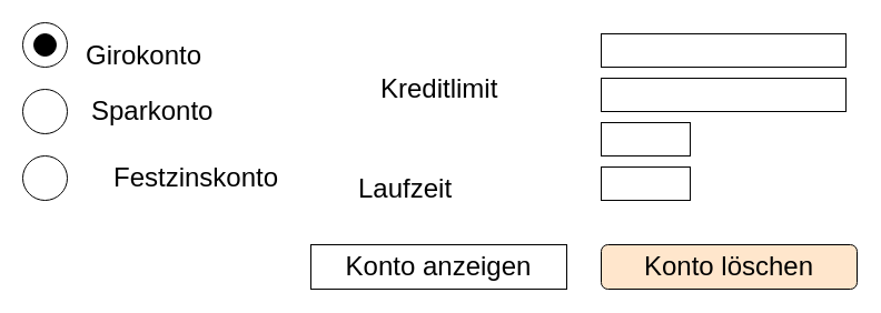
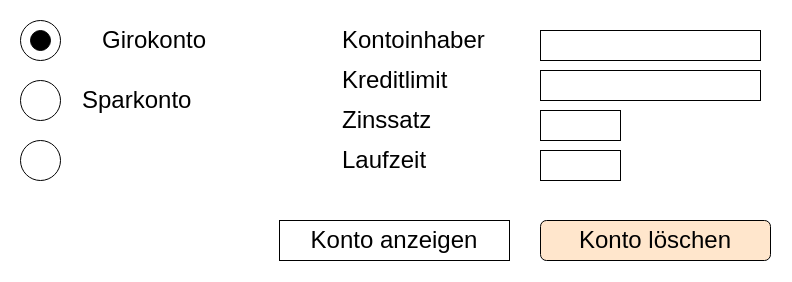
  <mxCell id="0" />
  <mxCell id="1" parent="0" />
  <mxCell id="2" value="" style="ellipse;whiteSpace=wrap;html=1;aspect=fixed;fontSize=24;" parent="1" vertex="1"><mxGeometry x="20" y="20" width="40" height="40" as="geometry" /></mxCell>
  <mxCell id="3" value="" style="ellipse;whiteSpace=wrap;html=1;aspect=fixed;fontSize=24;" parent="1" vertex="1"><mxGeometry x="20" y="80" width="40" height="40" as="geometry" /></mxCell>
  <mxCell id="4" value="" style="ellipse;whiteSpace=wrap;html=1;aspect=fixed;fontSize=24;" parent="1" vertex="1"><mxGeometry x="20" y="140" width="40" height="40" as="geometry" /></mxCell>
  <mxCell id="5" value="Sparkonto" style="text;html=1;strokeColor=none;fillColor=none;align=left;verticalAlign=middle;whiteSpace=wrap;rounded=0;fontSize=24;" parent="1" vertex="1"><mxGeometry x="80" y="80" width="190" height="40" as="geometry" /></mxCell>
- <mxCell id="6" value="Girokonto" style="text;html=1;strokeColor=none;fillColor=none;align=left;verticalAlign=middle;whiteSpace=wrap;rounded=0;fontSize=24;" parent="1" vertex="1"><mxGeometry x="75" y="30" width="190" height="40" as="geometry" /></mxCell>
- <mxCell id="7" value="Festzinskonto" style="text;html=1;strokeColor=none;fillColor=none;align=left;verticalAlign=middle;whiteSpace=wrap;rounded=0;fontSize=24;" parent="1" vertex="1"><mxGeometry x="100" y="140" width="190" height="40" as="geometry" /></mxCell>
+ <mxCell id="6" value="Girokonto" style="text;html=1;strokeColor=none;fillColor=none;align=left;verticalAlign=middle;whiteSpace=wrap;rounded=0;fontSize=24;" parent="1" vertex="1"><mxGeometry x="100" y="20" width="190" height="40" as="geometry" /></mxCell>
  <mxCell id="8" value="Konto anzeigen" style="whiteSpace=wrap;html=1;fontSize=24;rounded=0;" parent="1" vertex="1"><mxGeometry x="279" y="220" width="230" height="40" as="geometry" /></mxCell>
  <mxCell id="9" value="" style="ellipse;whiteSpace=wrap;html=1;aspect=fixed;fontSize=24;fillColor=#000000;" parent="1" vertex="1"><mxGeometry x="30" y="30" width="20" height="20" as="geometry" /></mxCell>
+ <mxCell id="10" value="Kontoinhaber" style="text;html=1;strokeColor=none;fillColor=none;align=left;verticalAlign=middle;whiteSpace=wrap;rounded=0;fontSize=24;" parent="1" vertex="1"><mxGeometry x="340" y="20" width="180" height="40" as="geometry" /></mxCell>
  <mxCell id="11" value="Kreditlimit" style="text;html=1;strokeColor=none;fillColor=none;align=left;verticalAlign=middle;whiteSpace=wrap;rounded=0;fontSize=24;" parent="1" vertex="1"><mxGeometry x="340" y="60" width="180" height="40" as="geometry" /></mxCell>
- <mxCell id="13" value="Laufzeit" style="text;html=1;strokeColor=none;fillColor=none;align=left;verticalAlign=middle;whiteSpace=wrap;rounded=0;fontSize=24;" parent="1" vertex="1"><mxGeometry x="320" y="150" width="180" height="40" as="geometry" /></mxCell>
+ <mxCell id="12" value="Zinssatz" style="text;html=1;strokeColor=none;fillColor=none;align=left;verticalAlign=middle;whiteSpace=wrap;rounded=0;fontSize=24;" parent="1" vertex="1"><mxGeometry x="340" y="100" width="180" height="40" as="geometry" /></mxCell>
+ <mxCell id="13" value="Laufzeit" style="text;html=1;strokeColor=none;fillColor=none;align=left;verticalAlign=middle;whiteSpace=wrap;rounded=0;fontSize=24;" parent="1" vertex="1"><mxGeometry x="340" y="140" width="180" height="40" as="geometry" /></mxCell>
  <mxCell id="14" value="" style="rounded=0;whiteSpace=wrap;html=1;fontSize=24;fillColor=#FFFFFF;" parent="1" vertex="1"><mxGeometry x="540" y="150" width="80" height="30" as="geometry" /></mxCell>
  <mxCell id="15" value="" style="rounded=0;whiteSpace=wrap;html=1;fontSize=24;fillColor=#FFFFFF;" parent="1" vertex="1"><mxGeometry x="540" y="110" width="80" height="30" as="geometry" /></mxCell>
  <mxCell id="16" value="" style="rounded=0;whiteSpace=wrap;html=1;fontSize=24;fillColor=#FFFFFF;" parent="1" vertex="1"><mxGeometry x="540" y="70" width="220" height="30" as="geometry" /></mxCell>
  <mxCell id="17" value="" style="rounded=0;whiteSpace=wrap;html=1;fontSize=24;fillColor=#FFFFFF;" parent="1" vertex="1"><mxGeometry x="540" y="30" width="220" height="30" as="geometry" /></mxCell>
  <mxCell id="18" value="Konto löschen" style="rounded=1;whiteSpace=wrap;html=1;fontSize=24;fillColor=#ffe6cc;" vertex="1" parent="1"><mxGeometry x="540" y="220" width="230" height="40" as="geometry" /></mxCell>
